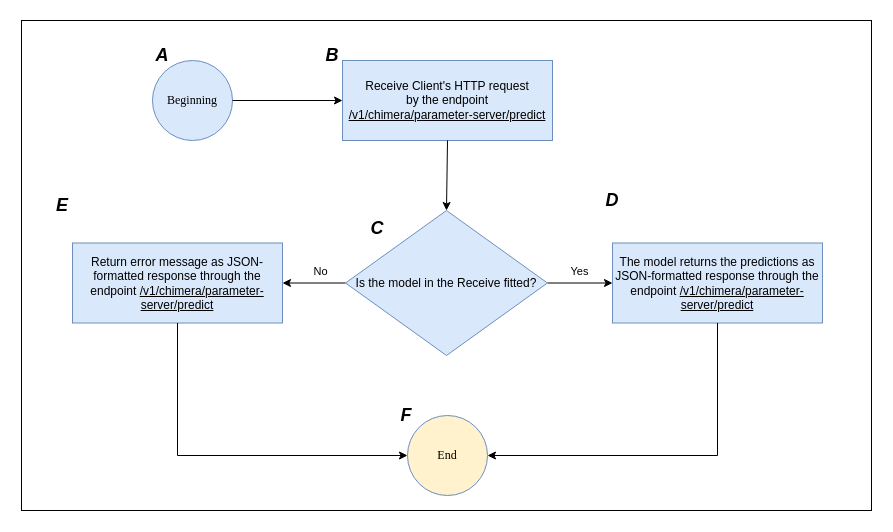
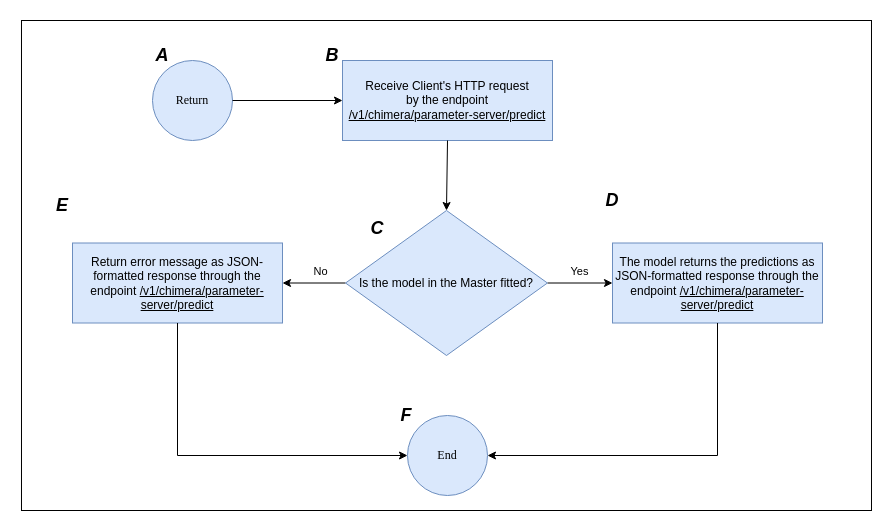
  <mxCell id="0" />
  <mxCell id="1" parent="0" />
  <mxCell id="2" value="" style="rounded=0;whiteSpace=wrap;html=1;" vertex="1" parent="1"><mxGeometry x="20.99" y="20" width="850" height="490" as="geometry" /></mxCell>
- <mxCell id="3" value="&lt;font face=&quot;Verdana&quot;&gt;Beginning&lt;/font&gt;" style="ellipse;whiteSpace=wrap;html=1;aspect=fixed;fillColor=#dae8fc;strokeColor=#6c8ebf;" parent="1" vertex="1"><mxGeometry x="152" y="60" width="80" height="80" as="geometry" /></mxCell>
+ <mxCell id="3" value="&lt;font face=&quot;Verdana&quot;&gt;Return&lt;/font&gt;" style="ellipse;whiteSpace=wrap;html=1;aspect=fixed;fillColor=#dae8fc;strokeColor=#6c8ebf;" parent="1" vertex="1"><mxGeometry x="152" y="60" width="80" height="80" as="geometry" /></mxCell>
  <mxCell id="4" value="&lt;font face=&quot;Helvetica&quot; style=&quot;font-size: 18px;&quot;&gt;&lt;i style=&quot;&quot;&gt;&lt;b style=&quot;&quot;&gt;A&lt;/b&gt;&lt;/i&gt;&lt;/font&gt;" style="text;html=1;align=center;verticalAlign=middle;whiteSpace=wrap;rounded=0;" parent="1" vertex="1"><mxGeometry x="132" y="40" width="60" height="30" as="geometry" /></mxCell>
  <mxCell id="5" value="Receive Client's HTTP request&lt;div&gt;by the endpoint &lt;u&gt;/v1/chimera/parameter-server/predict&lt;/u&gt;&lt;/div&gt;" style="rounded=0;whiteSpace=wrap;html=1;fillColor=#dae8fc;strokeColor=#6c8ebf;" parent="1" vertex="1"><mxGeometry x="342" y="60" width="210" height="80" as="geometry" /></mxCell>
  <mxCell id="6" value="The model returns the predictions as JSON-formatted response through the endpoint&amp;nbsp;&lt;u&gt;/v1/chimera/parameter-server/predict&lt;/u&gt;" style="rounded=0;whiteSpace=wrap;html=1;fillColor=#dae8fc;strokeColor=#6c8ebf;" parent="1" vertex="1"><mxGeometry x="612" y="242.5" width="210" height="80" as="geometry" /></mxCell>
  <mxCell id="7" value="" style="endArrow=classic;html=1;rounded=0;exitX=1;exitY=0.5;exitDx=0;exitDy=0;entryX=0;entryY=0.5;entryDx=0;entryDy=0;" parent="1" source="3" target="5" edge="1"><mxGeometry width="50" height="50" relative="1" as="geometry"><mxPoint x="432" y="320" as="sourcePoint" /><mxPoint x="482" y="270" as="targetPoint" /></mxGeometry></mxCell>
  <mxCell id="8" value="&lt;font face=&quot;Helvetica&quot; style=&quot;font-size: 18px;&quot;&gt;&lt;i style=&quot;&quot;&gt;&lt;b style=&quot;&quot;&gt;B&lt;/b&gt;&lt;/i&gt;&lt;/font&gt;" style="text;html=1;align=center;verticalAlign=middle;whiteSpace=wrap;rounded=0;" parent="1" vertex="1"><mxGeometry x="302" y="40" width="60" height="30" as="geometry" /></mxCell>
  <mxCell id="9" value="" style="endArrow=classic;html=1;rounded=0;exitX=0.5;exitY=1;exitDx=0;exitDy=0;entryX=0.5;entryY=0;entryDx=0;entryDy=0;" parent="1" source="5" target="18" edge="1"><mxGeometry width="50" height="50" relative="1" as="geometry"><mxPoint x="447" y="160" as="sourcePoint" /><mxPoint x="447" y="240" as="targetPoint" /></mxGeometry></mxCell>
  <mxCell id="10" value="" style="endArrow=classic;html=1;rounded=0;exitX=0.5;exitY=1;exitDx=0;exitDy=0;entryX=0.5;entryY=0;entryDx=0;entryDy=0;" parent="1" source="6" target="11" edge="1"><mxGeometry width="50" height="50" relative="1" as="geometry"><mxPoint x="168.25" y="470" as="sourcePoint" /><mxPoint x="697" y="520" as="targetPoint" /><Array as="points"><mxPoint x="717" y="455" /></Array></mxGeometry></mxCell>
- <mxCell id="11" value="&lt;font face=&quot;Verdana&quot;&gt;End&lt;/font&gt;" style="ellipse;whiteSpace=wrap;html=1;aspect=fixed;fillColor=#fff2cc;strokeColor=#6c8ebf;direction=south;" parent="1" vertex="1"><mxGeometry x="407" y="415" width="80" height="80" as="geometry" /></mxCell>
+ <mxCell id="11" value="&lt;font face=&quot;Verdana&quot;&gt;End&lt;/font&gt;" style="ellipse;whiteSpace=wrap;html=1;aspect=fixed;fillColor=#dae8fc;strokeColor=#6c8ebf;direction=south;" parent="1" vertex="1"><mxGeometry x="407" y="415" width="80" height="80" as="geometry" /></mxCell>
  <mxCell id="12" value="&lt;font face=&quot;Helvetica&quot; style=&quot;font-size: 18px;&quot;&gt;&lt;i style=&quot;&quot;&gt;&lt;b style=&quot;&quot;&gt;C&lt;/b&gt;&lt;/i&gt;&lt;/font&gt;" style="text;html=1;align=center;verticalAlign=middle;whiteSpace=wrap;rounded=0;" parent="1" vertex="1"><mxGeometry x="347" y="212.5" width="60" height="30" as="geometry" /></mxCell>
  <mxCell id="13" value="&lt;font face=&quot;Helvetica&quot; style=&quot;font-size: 18px;&quot;&gt;&lt;i style=&quot;&quot;&gt;&lt;b style=&quot;&quot;&gt;D&lt;/b&gt;&lt;/i&gt;&lt;/font&gt;" style="text;html=1;align=center;verticalAlign=middle;whiteSpace=wrap;rounded=0;" parent="1" vertex="1"><mxGeometry x="582" y="185" width="60" height="30" as="geometry" /></mxCell>
  <mxCell id="14" value="" style="edgeStyle=orthogonalEdgeStyle;rounded=0;orthogonalLoop=1;jettySize=auto;html=1;" parent="1" source="18" target="6" edge="1"><mxGeometry relative="1" as="geometry" /></mxCell>
  <mxCell id="15" value="Yes" style="edgeLabel;html=1;align=center;verticalAlign=middle;resizable=0;points=[];" parent="14" vertex="1" connectable="0"><mxGeometry x="-0.014" y="-1" relative="1" as="geometry"><mxPoint y="-13" as="offset" /></mxGeometry></mxCell>
  <mxCell id="16" value="" style="edgeStyle=orthogonalEdgeStyle;rounded=0;orthogonalLoop=1;jettySize=auto;html=1;" parent="1" source="18" target="19" edge="1"><mxGeometry relative="1" as="geometry" /></mxCell>
  <mxCell id="17" value="No" style="edgeLabel;html=1;align=center;verticalAlign=middle;resizable=0;points=[];" parent="16" vertex="1" connectable="0"><mxGeometry x="-0.395" y="2" relative="1" as="geometry"><mxPoint x="-7" y="-14" as="offset" /></mxGeometry></mxCell>
- <mxCell id="18" value="Is the model in the Receive fitted?" style="rhombus;whiteSpace=wrap;html=1;fillColor=#dae8fc;strokeColor=#6c8ebf;" parent="1" vertex="1"><mxGeometry x="345.06" y="210" width="201.87" height="145" as="geometry" /></mxCell>
+ <mxCell id="18" value="Is the model in the Master fitted?" style="rhombus;whiteSpace=wrap;html=1;fillColor=#dae8fc;strokeColor=#6c8ebf;" parent="1" vertex="1"><mxGeometry x="345.06" y="210" width="201.87" height="145" as="geometry" /></mxCell>
  <mxCell id="19" value="Return error message as JSON-formatted response through the endpoint&amp;nbsp;&lt;u&gt;/v1/chimera/parameter-server/predict&lt;/u&gt;" style="rounded=0;whiteSpace=wrap;html=1;fillColor=#dae8fc;strokeColor=#6c8ebf;" parent="1" vertex="1"><mxGeometry x="72" y="242.5" width="210" height="80" as="geometry" /></mxCell>
  <mxCell id="20" value="" style="endArrow=classic;html=1;rounded=0;exitX=0.5;exitY=1;exitDx=0;exitDy=0;entryX=0.5;entryY=1;entryDx=0;entryDy=0;" parent="1" source="19" target="11" edge="1"><mxGeometry width="50" height="50" relative="1" as="geometry"><mxPoint x="352" y="310" as="sourcePoint" /><mxPoint x="172" y="520" as="targetPoint" /><Array as="points"><mxPoint x="177" y="455" /></Array></mxGeometry></mxCell>
  <mxCell id="21" value="&lt;font face=&quot;Helvetica&quot; style=&quot;font-size: 18px;&quot;&gt;&lt;i style=&quot;&quot;&gt;&lt;b style=&quot;&quot;&gt;E&lt;/b&gt;&lt;/i&gt;&lt;/font&gt;" style="text;html=1;align=center;verticalAlign=middle;whiteSpace=wrap;rounded=0;" parent="1" vertex="1"><mxGeometry x="32" y="190" width="60" height="30" as="geometry" /></mxCell>
  <mxCell id="22" value="&lt;font face=&quot;Helvetica&quot; style=&quot;font-size: 18px;&quot;&gt;&lt;i style=&quot;&quot;&gt;&lt;b style=&quot;&quot;&gt;F&lt;/b&gt;&lt;/i&gt;&lt;/font&gt;" style="text;html=1;align=center;verticalAlign=middle;whiteSpace=wrap;rounded=0;" parent="1" vertex="1"><mxGeometry x="376" y="400" width="60" height="30" as="geometry" /></mxCell>
